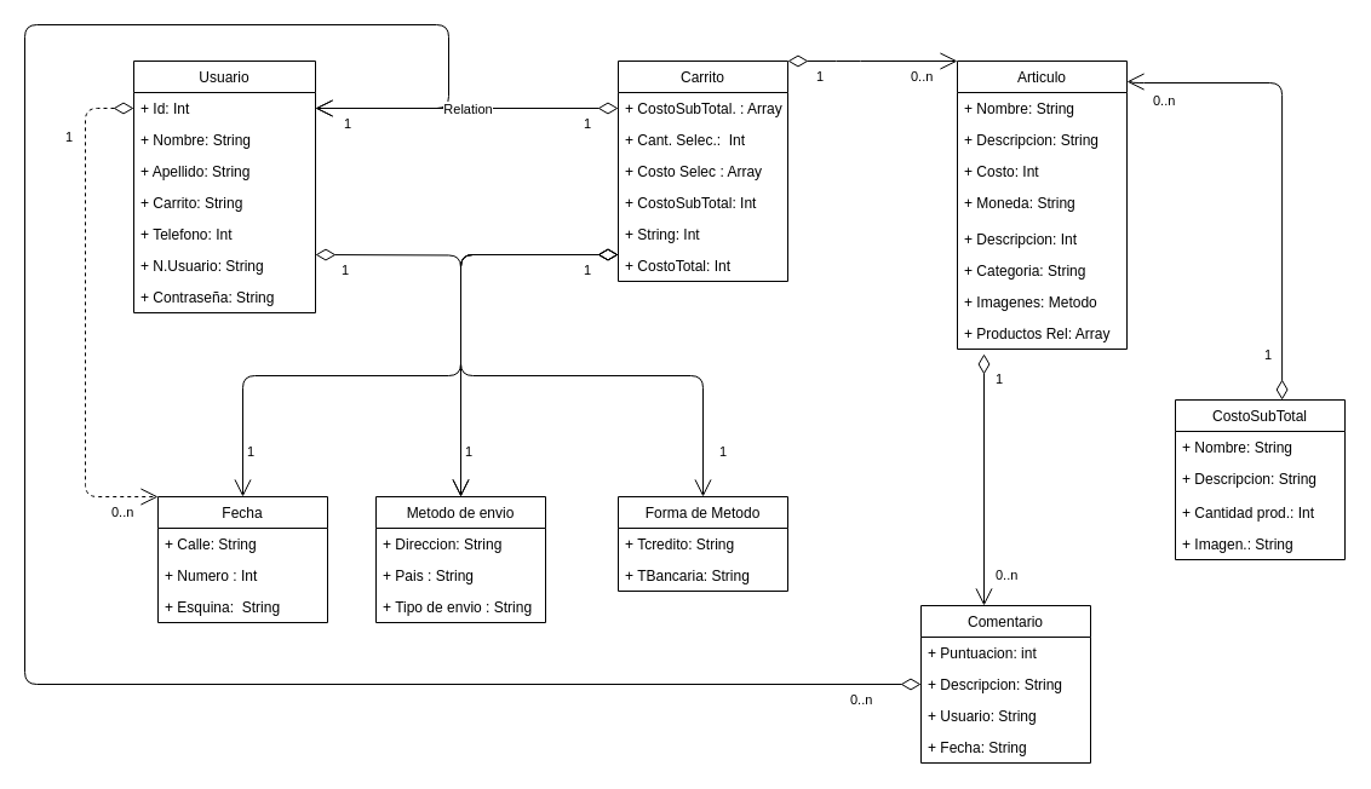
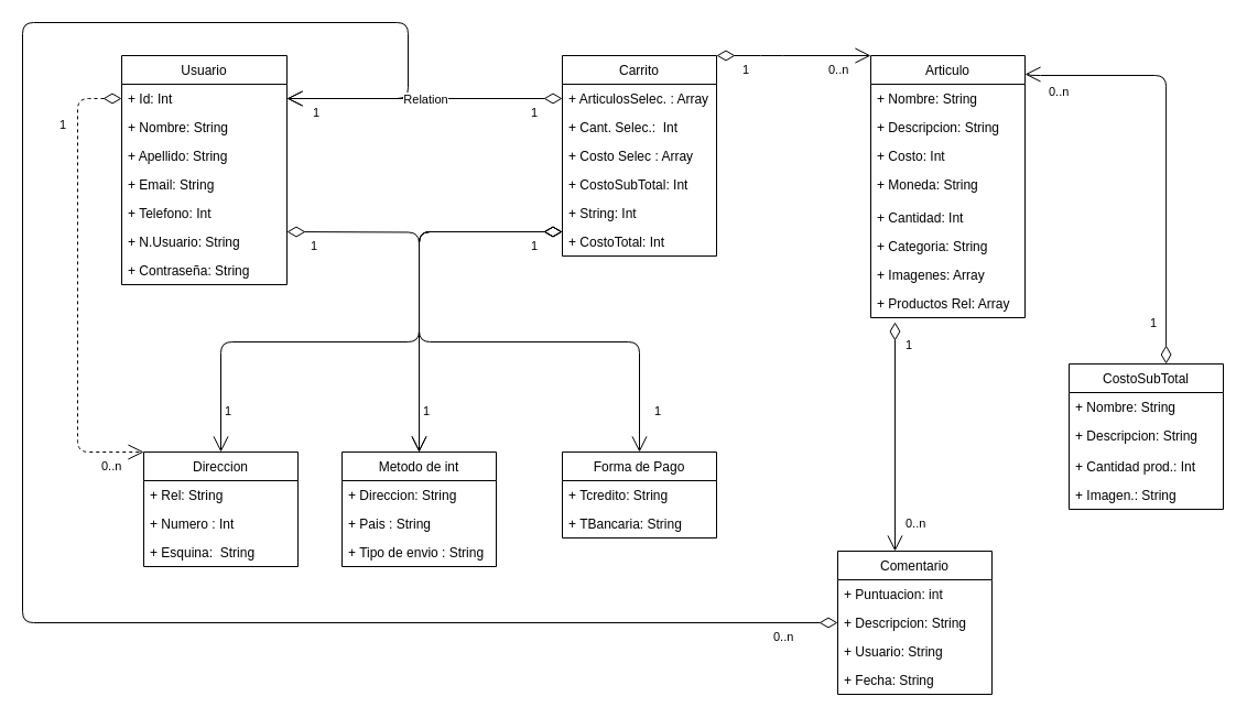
  <mxCell id="0" />
  <mxCell id="1" parent="0" />
  <mxCell id="2" value="Usuario" style="swimlane;fontStyle=0;childLayout=stackLayout;horizontal=1;startSize=26;fillColor=none;horizontalStack=0;resizeParent=1;resizeParentMax=0;resizeLast=0;collapsible=1;marginBottom=0;align=center;" vertex="1" parent="1"><mxGeometry x="110" y="50" width="150" height="208" as="geometry" /></mxCell>
  <mxCell id="3" value="+ Id: Int" style="text;strokeColor=none;fillColor=none;align=left;verticalAlign=top;spacingLeft=4;spacingRight=4;overflow=hidden;rotatable=0;points=[[0,0.5],[1,0.5]];portConstraint=eastwest;" vertex="1" parent="2"><mxGeometry y="26" width="150" height="26" as="geometry" /></mxCell>
  <mxCell id="4" value="+ Nombre: String" style="text;strokeColor=none;fillColor=none;align=left;verticalAlign=top;spacingLeft=4;spacingRight=4;overflow=hidden;rotatable=0;points=[[0,0.5],[1,0.5]];portConstraint=eastwest;" vertex="1" parent="2"><mxGeometry y="52" width="150" height="26" as="geometry" /></mxCell>
  <mxCell id="5" value="+ Apellido: String" style="text;strokeColor=none;fillColor=none;align=left;verticalAlign=top;spacingLeft=4;spacingRight=4;overflow=hidden;rotatable=0;points=[[0,0.5],[1,0.5]];portConstraint=eastwest;" vertex="1" parent="2"><mxGeometry y="78" width="150" height="26" as="geometry" /></mxCell>
- <mxCell id="6" value="+ Carrito: String" style="text;strokeColor=none;fillColor=none;align=left;verticalAlign=top;spacingLeft=4;spacingRight=4;overflow=hidden;rotatable=0;points=[[0,0.5],[1,0.5]];portConstraint=eastwest;" vertex="1" parent="2"><mxGeometry y="104" width="150" height="26" as="geometry" /></mxCell>
+ <mxCell id="6" value="+ Email: String" style="text;strokeColor=none;fillColor=none;align=left;verticalAlign=top;spacingLeft=4;spacingRight=4;overflow=hidden;rotatable=0;points=[[0,0.5],[1,0.5]];portConstraint=eastwest;" vertex="1" parent="2"><mxGeometry y="104" width="150" height="26" as="geometry" /></mxCell>
  <mxCell id="7" value="+ Telefono: Int" style="text;strokeColor=none;fillColor=none;align=left;verticalAlign=top;spacingLeft=4;spacingRight=4;overflow=hidden;rotatable=0;points=[[0,0.5],[1,0.5]];portConstraint=eastwest;" vertex="1" parent="2"><mxGeometry y="130" width="150" height="26" as="geometry" /></mxCell>
  <mxCell id="8" value="+ N.Usuario: String" style="text;strokeColor=none;fillColor=none;align=left;verticalAlign=top;spacingLeft=4;spacingRight=4;overflow=hidden;rotatable=0;points=[[0,0.5],[1,0.5]];portConstraint=eastwest;" vertex="1" parent="2"><mxGeometry y="156" width="150" height="26" as="geometry" /></mxCell>
  <mxCell id="9" value="+ Contraseña: String" style="text;strokeColor=none;fillColor=none;align=left;verticalAlign=top;spacingLeft=4;spacingRight=4;overflow=hidden;rotatable=0;points=[[0,0.5],[1,0.5]];portConstraint=eastwest;" vertex="1" parent="2"><mxGeometry y="182" width="150" height="26" as="geometry" /></mxCell>
- <mxCell id="10" value="Forma de Metodo" style="swimlane;fontStyle=0;childLayout=stackLayout;horizontal=1;startSize=26;fillColor=none;horizontalStack=0;resizeParent=1;resizeParentMax=0;resizeLast=0;collapsible=1;marginBottom=0;align=center;" vertex="1" parent="1"><mxGeometry x="510" y="410" width="140" height="78" as="geometry" /></mxCell>
+ <mxCell id="10" value="Forma de Pago" style="swimlane;fontStyle=0;childLayout=stackLayout;horizontal=1;startSize=26;fillColor=none;horizontalStack=0;resizeParent=1;resizeParentMax=0;resizeLast=0;collapsible=1;marginBottom=0;align=center;" vertex="1" parent="1"><mxGeometry x="510" y="410" width="140" height="78" as="geometry" /></mxCell>
  <mxCell id="11" value="+ Tcredito: String" style="text;strokeColor=none;fillColor=none;align=left;verticalAlign=top;spacingLeft=4;spacingRight=4;overflow=hidden;rotatable=0;points=[[0,0.5],[1,0.5]];portConstraint=eastwest;" vertex="1" parent="10"><mxGeometry y="26" width="140" height="26" as="geometry" /></mxCell>
  <mxCell id="12" value="+ TBancaria: String" style="text;strokeColor=none;fillColor=none;align=left;verticalAlign=top;spacingLeft=4;spacingRight=4;overflow=hidden;rotatable=0;points=[[0,0.5],[1,0.5]];portConstraint=eastwest;" vertex="1" parent="10"><mxGeometry y="52" width="140" height="26" as="geometry" /></mxCell>
- <mxCell id="13" value="Metodo de envio" style="swimlane;fontStyle=0;childLayout=stackLayout;horizontal=1;startSize=26;fillColor=none;horizontalStack=0;resizeParent=1;resizeParentMax=0;resizeLast=0;collapsible=1;marginBottom=0;align=center;" vertex="1" parent="1"><mxGeometry y="410" width="140" height="104" as="geometry" x="310" /></mxCell>
+ <mxCell id="13" value="Metodo de int" style="swimlane;fontStyle=0;childLayout=stackLayout;horizontal=1;startSize=26;fillColor=none;horizontalStack=0;resizeParent=1;resizeParentMax=0;resizeLast=0;collapsible=1;marginBottom=0;align=center;" vertex="1" parent="1"><mxGeometry y="410" width="140" height="104" as="geometry" x="310" /></mxCell>
  <mxCell id="14" value="+ Direccion: String" style="text;strokeColor=none;fillColor=none;align=left;verticalAlign=top;spacingLeft=4;spacingRight=4;overflow=hidden;rotatable=0;points=[[0,0.5],[1,0.5]];portConstraint=eastwest;" vertex="1" parent="13"><mxGeometry y="26" width="140" height="26" as="geometry" /></mxCell>
  <mxCell id="15" value="+ Pais : String" style="text;strokeColor=none;fillColor=none;align=left;verticalAlign=top;spacingLeft=4;spacingRight=4;overflow=hidden;rotatable=0;points=[[0,0.5],[1,0.5]];portConstraint=eastwest;" vertex="1" parent="13"><mxGeometry y="52" width="140" height="26" as="geometry" /></mxCell>
  <mxCell id="16" value="+ Tipo de envio : String" style="text;strokeColor=none;fillColor=none;align=left;verticalAlign=top;spacingLeft=4;spacingRight=4;overflow=hidden;rotatable=0;points=[[0,0.5],[1,0.5]];portConstraint=eastwest;" vertex="1" parent="13"><mxGeometry y="78" width="140" height="26" as="geometry" /></mxCell>
- <mxCell id="17" value="Fecha" style="swimlane;fontStyle=0;childLayout=stackLayout;horizontal=1;startSize=26;fillColor=none;horizontalStack=0;resizeParent=1;resizeParentMax=0;resizeLast=0;collapsible=1;marginBottom=0;align=center;" vertex="1" parent="1"><mxGeometry x="130" y="410" width="140" height="104" as="geometry" /></mxCell>
- <mxCell id="18" value="+ Calle: String " style="text;strokeColor=none;fillColor=none;align=left;verticalAlign=top;spacingLeft=4;spacingRight=4;overflow=hidden;rotatable=0;points=[[0,0.5],[1,0.5]];portConstraint=eastwest;" vertex="1" parent="17"><mxGeometry y="26" width="140" height="26" as="geometry" /></mxCell>
+ <mxCell id="17" value="Direccion" style="swimlane;fontStyle=0;childLayout=stackLayout;horizontal=1;startSize=26;fillColor=none;horizontalStack=0;resizeParent=1;resizeParentMax=0;resizeLast=0;collapsible=1;marginBottom=0;align=center;" vertex="1" parent="1"><mxGeometry x="130" y="410" width="140" height="104" as="geometry" /></mxCell>
+ <mxCell id="18" value="+ Rel: String " style="text;strokeColor=none;fillColor=none;align=left;verticalAlign=top;spacingLeft=4;spacingRight=4;overflow=hidden;rotatable=0;points=[[0,0.5],[1,0.5]];portConstraint=eastwest;" vertex="1" parent="17"><mxGeometry y="26" width="140" height="26" as="geometry" /></mxCell>
  <mxCell id="19" value="+ Numero : Int" style="text;strokeColor=none;fillColor=none;align=left;verticalAlign=top;spacingLeft=4;spacingRight=4;overflow=hidden;rotatable=0;points=[[0,0.5],[1,0.5]];portConstraint=eastwest;" vertex="1" parent="17"><mxGeometry y="52" width="140" height="26" as="geometry" /></mxCell>
  <mxCell id="20" value="+ Esquina:  String" style="text;strokeColor=none;fillColor=none;align=left;verticalAlign=top;spacingLeft=4;spacingRight=4;overflow=hidden;rotatable=0;points=[[0,0.5],[1,0.5]];portConstraint=eastwest;" vertex="1" parent="17"><mxGeometry y="78" width="140" height="26" as="geometry" /></mxCell>
  <mxCell id="21" value="Carrito" style="swimlane;fontStyle=0;childLayout=stackLayout;horizontal=1;startSize=26;fillColor=none;horizontalStack=0;resizeParent=1;resizeParentMax=0;resizeLast=0;collapsible=1;marginBottom=0;align=center;" vertex="1" parent="1"><mxGeometry x="510" y="50" width="140" height="182" as="geometry" /></mxCell>
- <mxCell id="22" value="+ CostoSubTotal. : Array" style="text;strokeColor=none;fillColor=none;align=left;verticalAlign=top;spacingLeft=4;spacingRight=4;overflow=hidden;rotatable=0;points=[[0,0.5],[1,0.5]];portConstraint=eastwest;" vertex="1" parent="21"><mxGeometry y="26" width="140" height="26" as="geometry" /></mxCell>
+ <mxCell id="22" value="+ ArticulosSelec. : Array" style="text;strokeColor=none;fillColor=none;align=left;verticalAlign=top;spacingLeft=4;spacingRight=4;overflow=hidden;rotatable=0;points=[[0,0.5],[1,0.5]];portConstraint=eastwest;" vertex="1" parent="21"><mxGeometry y="26" width="140" height="26" as="geometry" /></mxCell>
  <mxCell id="23" value="+ Cant. Selec.:  Int" style="text;strokeColor=none;fillColor=none;align=left;verticalAlign=top;spacingLeft=4;spacingRight=4;overflow=hidden;rotatable=0;points=[[0,0.5],[1,0.5]];portConstraint=eastwest;" vertex="1" parent="21"><mxGeometry y="52" width="140" height="26" as="geometry" /></mxCell>
  <mxCell id="24" value="+ Costo Selec : Array" style="text;strokeColor=none;fillColor=none;align=left;verticalAlign=top;spacingLeft=4;spacingRight=4;overflow=hidden;rotatable=0;points=[[0,0.5],[1,0.5]];portConstraint=eastwest;" vertex="1" parent="21"><mxGeometry y="78" width="140" height="26" as="geometry" /></mxCell>
  <mxCell id="25" value="+ CostoSubTotal: Int" style="text;strokeColor=none;fillColor=none;align=left;verticalAlign=top;spacingLeft=4;spacingRight=4;overflow=hidden;rotatable=0;points=[[0,0.5],[1,0.5]];portConstraint=eastwest;" vertex="1" parent="21"><mxGeometry y="104" width="140" height="26" as="geometry" /></mxCell>
  <mxCell id="26" value="+ String: Int" style="text;strokeColor=none;fillColor=none;align=left;verticalAlign=top;spacingLeft=4;spacingRight=4;overflow=hidden;rotatable=0;points=[[0,0.5],[1,0.5]];portConstraint=eastwest;" vertex="1" parent="21"><mxGeometry y="130" width="140" height="26" as="geometry" /></mxCell>
  <mxCell id="27" value="+ CostoTotal: Int" style="text;strokeColor=none;fillColor=none;align=left;verticalAlign=top;spacingLeft=4;spacingRight=4;overflow=hidden;rotatable=0;points=[[0,0.5],[1,0.5]];portConstraint=eastwest;" vertex="1" parent="21"><mxGeometry y="156" width="140" height="26" as="geometry" /></mxCell>
  <mxCell id="28" value="Articulo" style="swimlane;fontStyle=0;childLayout=stackLayout;horizontal=1;startSize=26;fillColor=none;horizontalStack=0;resizeParent=1;resizeParentMax=0;resizeLast=0;collapsible=1;marginBottom=0;align=center;" vertex="1" parent="1"><mxGeometry x="790" y="50" width="140" height="238" as="geometry" /></mxCell>
  <mxCell id="29" value="+ Nombre: String" style="text;strokeColor=none;fillColor=none;align=left;verticalAlign=top;spacingLeft=4;spacingRight=4;overflow=hidden;rotatable=0;points=[[0,0.5],[1,0.5]];portConstraint=eastwest;" vertex="1" parent="28"><mxGeometry y="26" width="140" height="26" as="geometry" /></mxCell>
  <mxCell id="30" value="+ Descripcion: String" style="text;strokeColor=none;fillColor=none;align=left;verticalAlign=top;spacingLeft=4;spacingRight=4;overflow=hidden;rotatable=0;points=[[0,0.5],[1,0.5]];portConstraint=eastwest;" vertex="1" parent="28"><mxGeometry y="52" width="140" height="26" as="geometry" /></mxCell>
  <mxCell id="31" value="+ Costo: Int" style="text;strokeColor=none;fillColor=none;align=left;verticalAlign=top;spacingLeft=4;spacingRight=4;overflow=hidden;rotatable=0;points=[[0,0.5],[1,0.5]];portConstraint=eastwest;" vertex="1" parent="28"><mxGeometry y="78" width="140" height="26" as="geometry" /></mxCell>
  <mxCell id="32" value="+ Moneda: String&#10;" style="text;strokeColor=none;fillColor=none;align=left;verticalAlign=top;spacingLeft=4;spacingRight=4;overflow=hidden;rotatable=0;points=[[0,0.5],[1,0.5]];portConstraint=eastwest;" vertex="1" parent="28"><mxGeometry y="104" width="140" height="30" as="geometry" /></mxCell>
- <mxCell id="33" value="+ Descripcion: Int" style="text;strokeColor=none;fillColor=none;align=left;verticalAlign=top;spacingLeft=4;spacingRight=4;overflow=hidden;rotatable=0;points=[[0,0.5],[1,0.5]];portConstraint=eastwest;" vertex="1" parent="28"><mxGeometry y="134" width="140" height="26" as="geometry" /></mxCell>
+ <mxCell id="33" value="+ Cantidad: Int" style="text;strokeColor=none;fillColor=none;align=left;verticalAlign=top;spacingLeft=4;spacingRight=4;overflow=hidden;rotatable=0;points=[[0,0.5],[1,0.5]];portConstraint=eastwest;" vertex="1" parent="28"><mxGeometry y="134" width="140" height="26" as="geometry" /></mxCell>
  <mxCell id="34" value="+ Categoria: String" style="text;strokeColor=none;fillColor=none;align=left;verticalAlign=top;spacingLeft=4;spacingRight=4;overflow=hidden;rotatable=0;points=[[0,0.5],[1,0.5]];portConstraint=eastwest;" vertex="1" parent="28"><mxGeometry y="160" width="140" height="26" as="geometry" /></mxCell>
- <mxCell id="35" value="+ Imagenes: Metodo" style="text;strokeColor=none;fillColor=none;align=left;verticalAlign=top;spacingLeft=4;spacingRight=4;overflow=hidden;rotatable=0;points=[[0,0.5],[1,0.5]];portConstraint=eastwest;" vertex="1" parent="28"><mxGeometry y="186" width="140" height="26" as="geometry" /></mxCell>
+ <mxCell id="35" value="+ Imagenes: Array" style="text;strokeColor=none;fillColor=none;align=left;verticalAlign=top;spacingLeft=4;spacingRight=4;overflow=hidden;rotatable=0;points=[[0,0.5],[1,0.5]];portConstraint=eastwest;" vertex="1" parent="28"><mxGeometry y="186" width="140" height="26" as="geometry" /></mxCell>
  <mxCell id="36" value="+ Productos Rel: Array" style="text;strokeColor=none;fillColor=none;align=left;verticalAlign=top;spacingLeft=4;spacingRight=4;overflow=hidden;rotatable=0;points=[[0,0.5],[1,0.5]];portConstraint=eastwest;" vertex="1" parent="28"><mxGeometry y="212" width="140" height="26" as="geometry" /></mxCell>
  <mxCell id="37" value="CostoSubTotal" style="swimlane;fontStyle=0;childLayout=stackLayout;horizontal=1;startSize=26;fillColor=none;horizontalStack=0;resizeParent=1;resizeParentMax=0;resizeLast=0;collapsible=1;marginBottom=0;align=center;" vertex="1" parent="1"><mxGeometry x="970" y="330" width="140" height="132" as="geometry" /></mxCell>
  <mxCell id="38" value="+ Nombre: String" style="text;strokeColor=none;fillColor=none;align=left;verticalAlign=top;spacingLeft=4;spacingRight=4;overflow=hidden;rotatable=0;points=[[0,0.5],[1,0.5]];portConstraint=eastwest;" vertex="1" parent="37"><mxGeometry y="26" width="140" height="26" as="geometry" /></mxCell>
  <mxCell id="39" value="+ Descripcion: String" style="text;strokeColor=none;fillColor=none;align=left;verticalAlign=top;spacingLeft=4;spacingRight=4;overflow=hidden;rotatable=0;points=[[0,0.5],[1,0.5]];portConstraint=eastwest;" vertex="1" parent="37"><mxGeometry y="52" width="140" height="28" as="geometry" /></mxCell>
  <mxCell id="40" value="+ Cantidad prod.: Int" style="text;strokeColor=none;fillColor=none;align=left;verticalAlign=top;spacingLeft=4;spacingRight=4;overflow=hidden;rotatable=0;points=[[0,0.5],[1,0.5]];portConstraint=eastwest;" vertex="1" parent="37"><mxGeometry y="80" width="140" height="26" as="geometry" /></mxCell>
  <mxCell id="41" value="+ Imagen.: String" style="text;strokeColor=none;fillColor=none;align=left;verticalAlign=top;spacingLeft=4;spacingRight=4;overflow=hidden;rotatable=0;points=[[0,0.5],[1,0.5]];portConstraint=eastwest;" vertex="1" parent="37"><mxGeometry y="106" width="140" height="26" as="geometry" /></mxCell>
  <mxCell id="42" value="" style="endArrow=open;html=1;endSize=12;startArrow=diamondThin;startSize=14;startFill=0;edgeStyle=orthogonalEdgeStyle;exitX=0.436;exitY=0;exitDx=0;exitDy=0;exitPerimeter=0;" edge="1" parent="1"><mxGeometry y="-310" relative="1" as="geometry"><mxPoint x="1058.1" y="330" as="sourcePoint" /><mxPoint x="930" y="67" as="targetPoint" /><Array as="points"><mxPoint x="1058" y="68" /><mxPoint x="934" y="68" /></Array><mxPoint as="offset" /></mxGeometry></mxCell>
  <mxCell id="43" value="0..n" style="edgeLabel;resizable=0;html=1;align=left;verticalAlign=top;" connectable="0" vertex="1" parent="42"><mxGeometry x="-1" relative="1" as="geometry"><mxPoint x="-108.1" y="-260" as="offset" /></mxGeometry></mxCell>
  <mxCell id="44" value="1" style="edgeLabel;resizable=0;html=1;align=right;verticalAlign=top;" connectable="0" vertex="1" parent="42"><mxGeometry x="1" relative="1" as="geometry"><mxPoint x="119.9" y="213" as="offset" /></mxGeometry></mxCell>
  <mxCell id="45" value="" style="endArrow=open;html=1;endSize=12;startArrow=diamondThin;startSize=14;startFill=0;edgeStyle=orthogonalEdgeStyle;exitX=0.157;exitY=1.154;exitDx=0;exitDy=0;exitPerimeter=0;" edge="1" parent="1" source="36"><mxGeometry relative="1" as="geometry"><mxPoint x="810" y="500" as="sourcePoint" /><mxPoint x="812" y="500" as="targetPoint" /><Array as="points"><mxPoint x="812" y="500" /></Array></mxGeometry></mxCell>
  <mxCell id="46" value="0..n" style="edgeLabel;resizable=0;html=1;align=left;verticalAlign=top;" connectable="0" vertex="1" parent="45"><mxGeometry x="-1" relative="1" as="geometry"><mxPoint x="8" y="170" as="offset" /></mxGeometry></mxCell>
  <mxCell id="47" value="Comentario" style="swimlane;fontStyle=0;childLayout=stackLayout;horizontal=1;startSize=26;fillColor=none;horizontalStack=0;resizeParent=1;resizeParentMax=0;resizeLast=0;collapsible=1;marginBottom=0;align=center;" vertex="1" parent="1"><mxGeometry x="760" y="500" width="140" height="130" as="geometry" /></mxCell>
  <mxCell id="48" value="+ Puntuacion: int" style="text;strokeColor=none;fillColor=none;align=left;verticalAlign=top;spacingLeft=4;spacingRight=4;overflow=hidden;rotatable=0;points=[[0,0.5],[1,0.5]];portConstraint=eastwest;" vertex="1" parent="47"><mxGeometry y="26" width="140" height="26" as="geometry" /></mxCell>
  <mxCell id="49" value="+ Descripcion: String" style="text;strokeColor=none;fillColor=none;align=left;verticalAlign=top;spacingLeft=4;spacingRight=4;overflow=hidden;rotatable=0;points=[[0,0.5],[1,0.5]];portConstraint=eastwest;" vertex="1" parent="47"><mxGeometry y="52" width="140" height="26" as="geometry" /></mxCell>
  <mxCell id="50" value="+ Usuario: String" style="text;strokeColor=none;fillColor=none;align=left;verticalAlign=top;spacingLeft=4;spacingRight=4;overflow=hidden;rotatable=0;points=[[0,0.5],[1,0.5]];portConstraint=eastwest;" vertex="1" parent="47"><mxGeometry y="78" width="140" height="26" as="geometry" /></mxCell>
  <mxCell id="51" value="+ Fecha: String" style="text;strokeColor=none;fillColor=none;align=left;verticalAlign=top;spacingLeft=4;spacingRight=4;overflow=hidden;rotatable=0;points=[[0,0.5],[1,0.5]];portConstraint=eastwest;" vertex="1" parent="47"><mxGeometry y="104" width="140" height="26" as="geometry" /></mxCell>
  <mxCell id="52" value="1" style="edgeLabel;resizable=0;html=1;align=left;verticalAlign=top;" connectable="0" vertex="1" parent="1"><mxGeometry x="820" y="300.004" as="geometry" /></mxCell>
  <mxCell id="53" value="" style="endArrow=open;html=1;endSize=12;startArrow=diamondThin;startSize=14;startFill=0;edgeStyle=orthogonalEdgeStyle;entryX=0.5;entryY=0;entryDx=0;entryDy=0;" edge="1" parent="1" target="13"><mxGeometry relative="1" as="geometry"><mxPoint x="260" y="210" as="sourcePoint" /><mxPoint x="420" y="210" as="targetPoint" /></mxGeometry></mxCell>
  <mxCell id="54" value="1" style="edgeLabel;resizable=0;html=1;align=left;verticalAlign=top;" connectable="0" vertex="1" parent="53"><mxGeometry x="-1" relative="1" as="geometry"><mxPoint x="20" as="offset" /></mxGeometry></mxCell>
  <mxCell id="55" value="" style="endArrow=open;html=1;endSize=12;startArrow=diamondThin;startSize=14;startFill=0;edgeStyle=orthogonalEdgeStyle;" edge="1" parent="1"><mxGeometry relative="1" as="geometry"><mxPoint x="510" y="210" as="sourcePoint" /><mxPoint x="380" y="410" as="targetPoint" /><Array as="points"><mxPoint x="380" y="210" /><mxPoint x="380" y="370" /></Array></mxGeometry></mxCell>
  <mxCell id="56" value="1" style="edgeLabel;resizable=0;html=1;align=right;verticalAlign=top;" connectable="0" vertex="1" parent="55"><mxGeometry x="1" relative="1" as="geometry"><mxPoint x="10" y="-50" as="offset" /></mxGeometry></mxCell>
  <mxCell id="57" value="" style="endArrow=open;html=1;endSize=12;startArrow=diamondThin;startSize=14;startFill=0;edgeStyle=orthogonalEdgeStyle;" edge="1" parent="1" target="17"><mxGeometry relative="1" as="geometry"><mxPoint x="510" y="210" as="sourcePoint" /><mxPoint y="310" as="targetPoint" x="310" /><Array as="points"><mxPoint x="380" y="210" /><mxPoint x="380" y="310" /><mxPoint x="200" y="310" /></Array></mxGeometry></mxCell>
  <mxCell id="58" value="1" style="edgeLabel;resizable=0;html=1;align=right;verticalAlign=top;" connectable="0" vertex="1" parent="57"><mxGeometry x="1" relative="1" as="geometry"><mxPoint x="10" y="-50" as="offset" /></mxGeometry></mxCell>
  <mxCell id="59" value="" style="endArrow=open;html=1;endSize=12;startArrow=diamondThin;startSize=14;startFill=0;edgeStyle=orthogonalEdgeStyle;entryX=0.5;entryY=0;entryDx=0;entryDy=0;" edge="1" parent="1" target="10"><mxGeometry relative="1" as="geometry"><mxPoint x="510" y="210" as="sourcePoint" /><mxPoint x="630" y="280" as="targetPoint" /><Array as="points"><mxPoint x="380" y="210" /><mxPoint x="380" y="310" /><mxPoint x="580" y="310" /></Array></mxGeometry></mxCell>
  <mxCell id="60" value="1" style="edgeLabel;resizable=0;html=1;align=right;verticalAlign=top;" connectable="0" vertex="1" parent="59"><mxGeometry x="1" relative="1" as="geometry"><mxPoint x="20" y="-50" as="offset" /></mxGeometry></mxCell>
  <mxCell id="61" value="1" style="edgeLabel;resizable=0;html=1;align=left;verticalAlign=top;" connectable="0" vertex="1" parent="1"><mxGeometry x="480" y="210" as="geometry" /></mxCell>
  <mxCell id="62" value="" style="endArrow=open;html=1;endSize=12;startArrow=diamondThin;startSize=14;startFill=0;edgeStyle=orthogonalEdgeStyle;" edge="1" parent="1"><mxGeometry x="-0.286" y="-41" relative="1" as="geometry"><mxPoint x="650" y="50" as="sourcePoint" /><mxPoint x="790" y="50" as="targetPoint" /><Array as="points"><mxPoint x="700" y="50" /><mxPoint x="700" y="50" /></Array><mxPoint x="-10" y="-1" as="offset" /></mxGeometry></mxCell>
  <mxCell id="63" value="0..n" style="edgeLabel;resizable=0;html=1;align=left;verticalAlign=top;" connectable="0" vertex="1" parent="62"><mxGeometry x="-1" relative="1" as="geometry"><mxPoint x="100" as="offset" /></mxGeometry></mxCell>
  <mxCell id="64" value="1" style="edgeLabel;resizable=0;html=1;align=right;verticalAlign=top;" connectable="0" vertex="1" parent="62"><mxGeometry x="1" relative="1" as="geometry"><mxPoint x="-110" as="offset" /></mxGeometry></mxCell>
  <mxCell id="65" value="" style="endArrow=open;html=1;endSize=12;startArrow=diamondThin;startSize=14;startFill=0;edgeStyle=orthogonalEdgeStyle;exitX=0;exitY=0.5;exitDx=0;exitDy=0;entryX=1;entryY=0.5;entryDx=0;entryDy=0;" edge="1" parent="1" source="49" target="3"><mxGeometry relative="1" as="geometry"><mxPoint x="400" y="570" as="sourcePoint" /><mxPoint x="560" y="570" as="targetPoint" /><Array as="points"><mxPoint x="20" y="565" /><mxPoint x="20" y="20" /><mxPoint x="370" y="20" /><mxPoint x="370" y="89" /></Array></mxGeometry></mxCell>
  <mxCell id="66" value="0..n" style="edgeLabel;resizable=0;html=1;align=left;verticalAlign=top;" connectable="0" vertex="1" parent="65"><mxGeometry x="-1" relative="1" as="geometry"><mxPoint x="-60" as="offset" /></mxGeometry></mxCell>
  <mxCell id="67" value="1" style="edgeLabel;resizable=0;html=1;align=right;verticalAlign=top;" connectable="0" vertex="1" parent="65"><mxGeometry x="1" relative="1" as="geometry"><mxPoint x="30" as="offset" /></mxGeometry></mxCell>
  <mxCell id="68" value="Relation" style="endArrow=open;html=1;endSize=12;startArrow=diamondThin;startSize=14;startFill=0;edgeStyle=orthogonalEdgeStyle;exitX=0;exitY=0.5;exitDx=0;exitDy=0;" edge="1" parent="1" source="22"><mxGeometry relative="1" as="geometry"><mxPoint x="320" y="120" as="sourcePoint" /><mxPoint x="260" y="89" as="targetPoint" /></mxGeometry></mxCell>
  <mxCell id="69" value="1" style="edgeLabel;resizable=0;html=1;align=left;verticalAlign=top;" connectable="0" vertex="1" parent="68"><mxGeometry x="-1" relative="1" as="geometry"><mxPoint x="-30" as="offset" /></mxGeometry></mxCell>
  <mxCell id="70" value="" style="endArrow=open;html=1;endSize=12;startArrow=diamondThin;startSize=14;startFill=0;edgeStyle=orthogonalEdgeStyle;exitX=0;exitY=0.5;exitDx=0;exitDy=0;entryX=0;entryY=0;entryDx=0;entryDy=0;dashed=1;" edge="1" parent="1" source="3" target="17"><mxGeometry relative="1" as="geometry"><mxPoint x="50" y="290" as="sourcePoint" /><mxPoint x="210" y="290" as="targetPoint" /><Array as="points"><mxPoint x="70" y="89" /><mxPoint x="70" y="410" /></Array></mxGeometry></mxCell>
  <mxCell id="71" value="0..n" style="edgeLabel;resizable=0;html=1;align=left;verticalAlign=top;" connectable="0" vertex="1" parent="70"><mxGeometry x="-1" relative="1" as="geometry"><mxPoint x="-20" y="321" as="offset" /></mxGeometry></mxCell>
  <mxCell id="72" value="1" style="edgeLabel;resizable=0;html=1;align=right;verticalAlign=top;" connectable="0" vertex="1" parent="70"><mxGeometry x="1" relative="1" as="geometry"><mxPoint x="-70" y="-310" as="offset" /></mxGeometry></mxCell>
